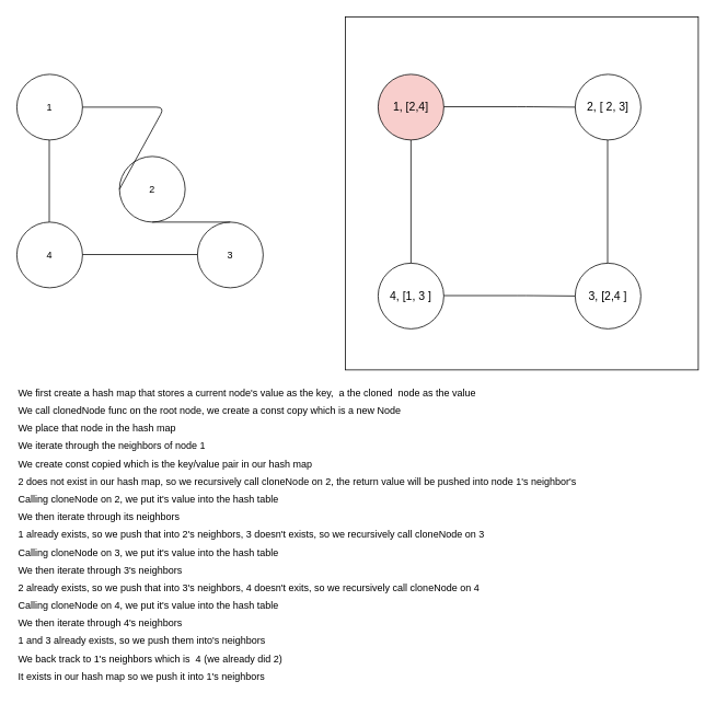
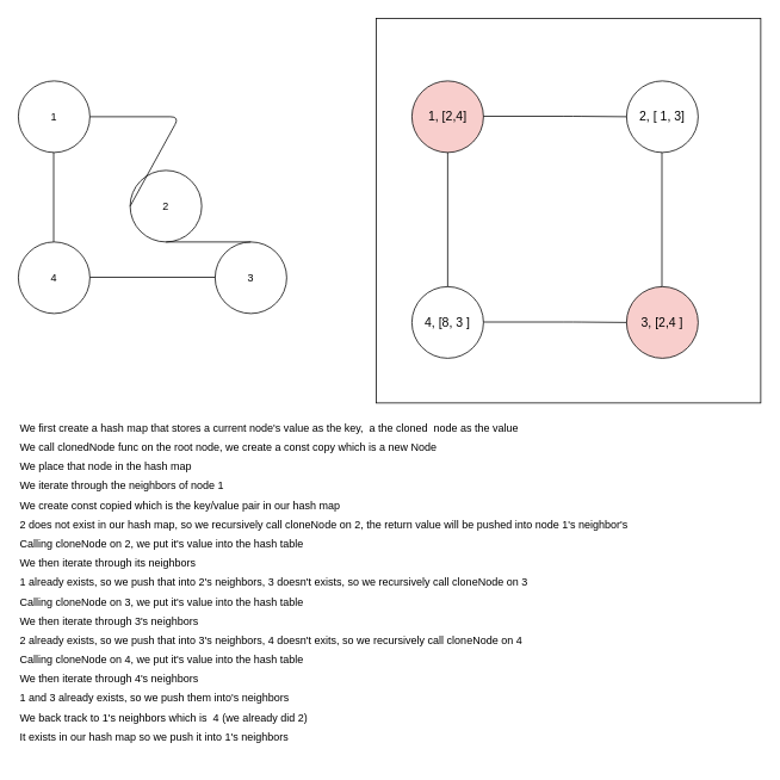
  <mxCell id="0" />
  <mxCell id="1" parent="0" />
  <mxCell id="2" value="1" style="ellipse;whiteSpace=wrap;html=1;aspect=fixed;" parent="1" vertex="1"><mxGeometry x="20" y="90" width="80" height="80" as="geometry" /></mxCell>
  <mxCell id="3" value="3" style="ellipse;whiteSpace=wrap;html=1;aspect=fixed;" parent="1" vertex="1"><mxGeometry x="240" y="270" width="80" height="80" as="geometry" /></mxCell>
  <mxCell id="4" value="2" style="ellipse;whiteSpace=wrap;html=1;aspect=fixed;" parent="1" vertex="1"><mxGeometry x="145" y="190" width="80" height="80" as="geometry" /></mxCell>
  <mxCell id="5" value="4" style="ellipse;whiteSpace=wrap;html=1;aspect=fixed;" parent="1" vertex="1"><mxGeometry x="20" y="270" width="80" height="80" as="geometry" /></mxCell>
  <mxCell id="6" value="" style="endArrow=none;html=1;entryX=0.5;entryY=1;entryDx=0;entryDy=0;" parent="1" target="4" edge="1"><mxGeometry width="50" height="50" relative="1" as="geometry"><mxPoint x="280" y="270" as="sourcePoint" /><mxPoint x="330" y="220" as="targetPoint" /></mxGeometry></mxCell>
  <mxCell id="7" value="" style="endArrow=none;html=1;entryX=0.5;entryY=1;entryDx=0;entryDy=0;" parent="1" edge="1"><mxGeometry width="50" height="50" relative="1" as="geometry"><mxPoint x="59.5" y="270" as="sourcePoint" /><mxPoint x="59.5" y="170" as="targetPoint" /></mxGeometry></mxCell>
  <mxCell id="8" value="" style="endArrow=none;html=1;entryX=0;entryY=0.5;entryDx=0;entryDy=0;" parent="1" target="4" edge="1"><mxGeometry width="50" height="50" relative="1" as="geometry"><mxPoint x="100" y="130" as="sourcePoint" /><mxPoint x="100" y="30" as="targetPoint" /><Array as="points"><mxPoint x="200" y="130" /></Array></mxGeometry></mxCell>
  <mxCell id="9" value="" style="endArrow=none;html=1;entryX=0;entryY=0.5;entryDx=0;entryDy=0;" parent="1" edge="1"><mxGeometry width="50" height="50" relative="1" as="geometry"><mxPoint x="100" y="309.5" as="sourcePoint" /><mxPoint x="240" y="309.5" as="targetPoint" /></mxGeometry></mxCell>
  <mxCell id="10" value="" style="whiteSpace=wrap;html=1;aspect=fixed;align=left;" vertex="1" parent="1"><mxGeometry x="420" y="20" width="430" height="430" as="geometry" /></mxCell>
  <mxCell id="11" value="&lt;font style=&quot;font-size: 14px&quot;&gt;1, [2,4]&lt;/font&gt;" style="ellipse;whiteSpace=wrap;html=1;aspect=fixed;fillColor=#f8cecc;" vertex="1" parent="1"><mxGeometry x="460" y="90" width="80" height="80" as="geometry" /></mxCell>
- <mxCell id="12" value="&lt;font style=&quot;font-size: 14px&quot;&gt;2, [ 2, 3]&lt;/font&gt;" style="ellipse;whiteSpace=wrap;html=1;aspect=fixed;" vertex="1" parent="1"><mxGeometry x="700" y="90" width="80" height="80" as="geometry" /></mxCell>
- <mxCell id="13" value="&lt;font style=&quot;font-size: 14px&quot;&gt;3, [2,4 ]&lt;/font&gt;" style="ellipse;whiteSpace=wrap;html=1;aspect=fixed;" vertex="1" parent="1"><mxGeometry x="700" y="320" width="80" height="80" as="geometry" /></mxCell>
- <mxCell id="14" value="&lt;font style=&quot;font-size: 14px&quot;&gt;4, [1, 3 ]&lt;/font&gt;" style="ellipse;whiteSpace=wrap;html=1;aspect=fixed;" vertex="1" parent="1"><mxGeometry x="460" y="320" width="80" height="80" as="geometry" /></mxCell>
+ <mxCell id="12" value="&lt;font style=&quot;font-size: 14px&quot;&gt;2, [ 1, 3]&lt;/font&gt;" style="ellipse;whiteSpace=wrap;html=1;aspect=fixed;" vertex="1" parent="1"><mxGeometry x="700" y="90" width="80" height="80" as="geometry" /></mxCell>
+ <mxCell id="13" value="&lt;font style=&quot;font-size: 14px&quot;&gt;3, [2,4 ]&lt;/font&gt;" style="ellipse;whiteSpace=wrap;html=1;aspect=fixed;fillColor=#f8cecc;" vertex="1" parent="1"><mxGeometry x="700" y="320" width="80" height="80" as="geometry" /></mxCell>
+ <mxCell id="14" value="&lt;font style=&quot;font-size: 14px&quot;&gt;4, [8, 3 ]&lt;/font&gt;" style="ellipse;whiteSpace=wrap;html=1;aspect=fixed;" vertex="1" parent="1"><mxGeometry x="460" y="320" width="80" height="80" as="geometry" /></mxCell>
  <mxCell id="15" value="" style="endArrow=none;html=1;entryX=0;entryY=0.5;entryDx=0;entryDy=0;" edge="1" parent="1" target="12"><mxGeometry width="50" height="50" relative="1" as="geometry"><mxPoint x="540" y="129.5" as="sourcePoint" /><mxPoint x="680" y="129.5" as="targetPoint" /><Array as="points"><mxPoint x="640" y="129.5" /></Array></mxGeometry></mxCell>
  <mxCell id="16" value="" style="endArrow=none;html=1;entryX=0;entryY=0.5;entryDx=0;entryDy=0;" edge="1" parent="1" target="13"><mxGeometry width="50" height="50" relative="1" as="geometry"><mxPoint x="540" y="359.5" as="sourcePoint" /><mxPoint x="690" y="360" as="targetPoint" /><Array as="points"><mxPoint x="640" y="359.5" /></Array></mxGeometry></mxCell>
  <mxCell id="17" value="" style="endArrow=none;html=1;entryX=0.5;entryY=1;entryDx=0;entryDy=0;exitX=0.5;exitY=0;exitDx=0;exitDy=0;" edge="1" parent="1" source="14"><mxGeometry width="50" height="50" relative="1" as="geometry"><mxPoint x="500" y="330" as="sourcePoint" /><mxPoint x="500" y="170" as="targetPoint" /><Array as="points" /></mxGeometry></mxCell>
  <mxCell id="18" value="" style="endArrow=none;html=1;entryX=0.5;entryY=1;entryDx=0;entryDy=0;exitX=0.5;exitY=0;exitDx=0;exitDy=0;" edge="1" parent="1"><mxGeometry width="50" height="50" relative="1" as="geometry"><mxPoint x="739.5" y="320" as="sourcePoint" /><mxPoint x="739.5" y="170" as="targetPoint" /><Array as="points" /></mxGeometry></mxCell>
  <mxCell id="19" value="&lt;font style=&quot;font-size: 12px&quot;&gt;We first create a hash map that stores a current node's value as the key,&amp;nbsp; a the cloned&amp;nbsp; node as the value&lt;br&gt;We call clonedNode func on the root node, we create a const copy which is a new Node&amp;nbsp;&lt;br&gt;We place that node in the hash map&lt;br&gt;We iterate through the neighbors of node 1&lt;br&gt;We create const copied which is the key/value pair in our hash map&lt;br&gt;2 does not exist in our hash map, so we recursively call cloneNode on 2, the return value will be pushed into node 1's neighbor's&lt;br&gt;Calling cloneNode on 2, we put it's value into the hash table&lt;br&gt;We then iterate through its neighbors&lt;br&gt;1 already exists, so we push that into 2's neighbors, 3 doesn't exists, so we recursively call cloneNode on 3&lt;br&gt;Calling cloneNode on 3, we put it's value into the hash table&lt;br&gt;We then iterate through 3's neighbors&lt;br&gt;2 already exists, so we push that into 3's neighbors, 4 doesn't exits, so we recursively call cloneNode on 4&lt;br&gt;Calling cloneNode on 4, we put it's value into the hash table&lt;br&gt;We then iterate through 4's neighbors&lt;br&gt;1 and 3 already exists, so we push them into's neighbors&lt;br&gt;We back track to 1's neighbors which is&amp;nbsp; 4 (we already did 2)&lt;br&gt;It exists in our hash map so we push it into 1's neighbors&lt;br&gt;&lt;br&gt;&lt;/font&gt;" style="text;html=1;strokeColor=none;fillColor=none;align=left;verticalAlign=middle;whiteSpace=wrap;rounded=0;fontSize=18;" vertex="1" parent="1"><mxGeometry x="20" y="470" width="830" height="380" as="geometry" /></mxCell>
